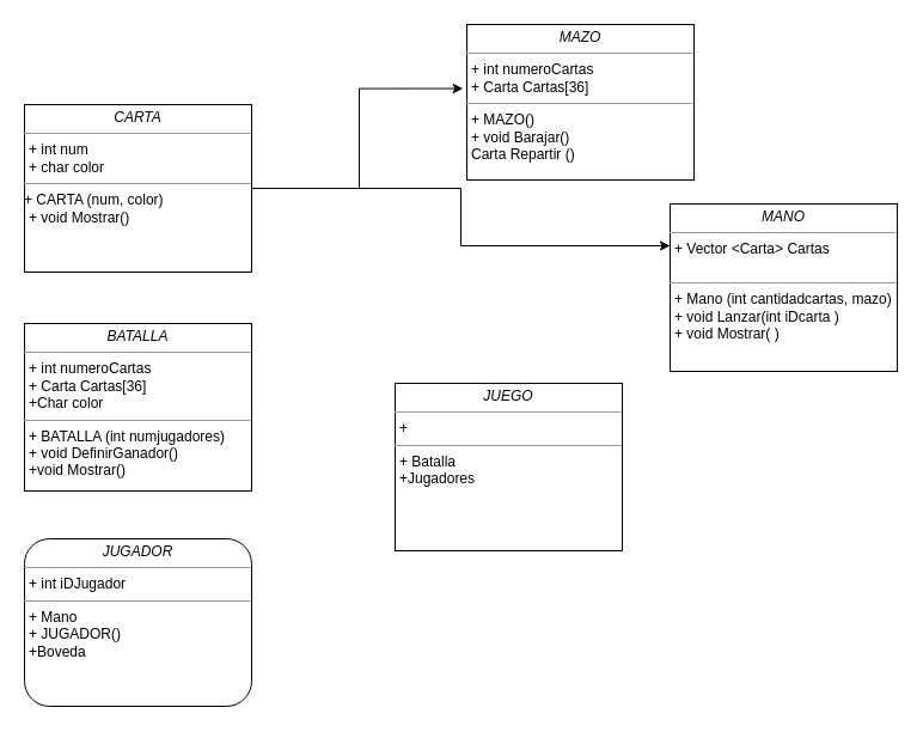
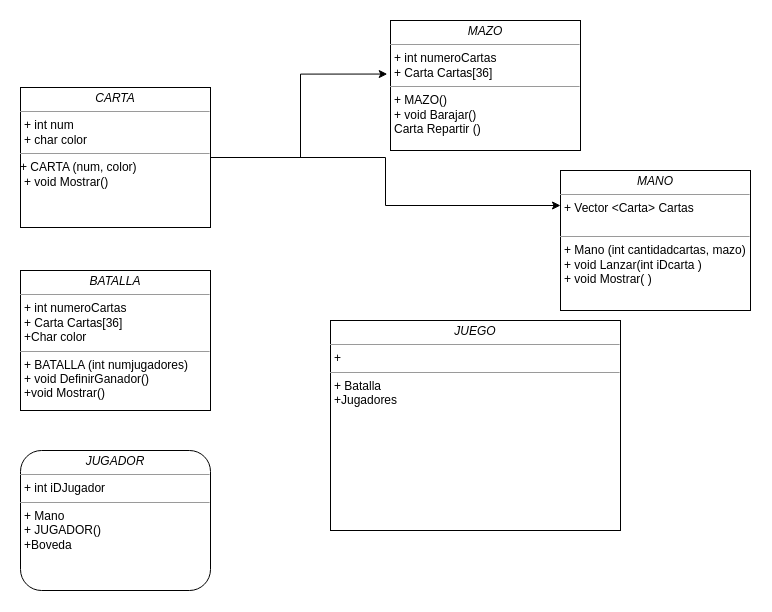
  <mxCell id="0" />
  <mxCell id="1" parent="0" />
- <mxCell id="2" value="&lt;p style=&quot;margin:0px;margin-top:4px;text-align:center;&quot;&gt;&lt;i&gt;JUEGO&lt;/i&gt;&lt;/p&gt;&lt;hr size=&quot;1&quot;&gt;&lt;p style=&quot;margin:0px;margin-left:4px;&quot;&gt;+&amp;nbsp;&lt;/p&gt;&lt;hr size=&quot;1&quot;&gt;&lt;p style=&quot;margin:0px;margin-left:4px;&quot;&gt;+ Batalla&lt;/p&gt;&lt;p style=&quot;margin:0px;margin-left:4px;&quot;&gt;+Jugadores&lt;/p&gt;" style="verticalAlign=top;align=left;overflow=fill;fontSize=12;fontFamily=Helvetica;html=1;rounded=0;shadow=0;comic=0;labelBackgroundColor=none;strokeWidth=1" vertex="1" parent="1"><mxGeometry x="330" y="320" width="190" height="140" as="geometry" /></mxCell>
+ <mxCell id="2" value="&lt;p style=&quot;margin:0px;margin-top:4px;text-align:center;&quot;&gt;&lt;i&gt;JUEGO&lt;/i&gt;&lt;/p&gt;&lt;hr size=&quot;1&quot;&gt;&lt;p style=&quot;margin:0px;margin-left:4px;&quot;&gt;+&amp;nbsp;&lt;/p&gt;&lt;hr size=&quot;1&quot;&gt;&lt;p style=&quot;margin:0px;margin-left:4px;&quot;&gt;+ Batalla&lt;/p&gt;&lt;p style=&quot;margin:0px;margin-left:4px;&quot;&gt;+Jugadores&lt;/p&gt;" style="verticalAlign=top;align=left;overflow=fill;fontSize=12;fontFamily=Helvetica;html=1;rounded=0;shadow=0;comic=0;labelBackgroundColor=none;strokeWidth=1" vertex="1" parent="1"><mxGeometry x="330" y="320" width="290" height="210" as="geometry" /></mxCell>
  <mxCell id="3" style="edgeStyle=orthogonalEdgeStyle;rounded=0;orthogonalLoop=1;jettySize=auto;html=1;exitX=1;exitY=0.5;exitDx=0;exitDy=0;entryX=0;entryY=0.25;entryDx=0;entryDy=0;" edge="1" parent="1" source="4" target="7"><mxGeometry relative="1" as="geometry" /></mxCell>
  <mxCell id="4" value="&lt;p style=&quot;margin:0px;margin-top:4px;text-align:center;&quot;&gt;&lt;i&gt;CARTA&lt;/i&gt;&lt;/p&gt;&lt;hr size=&quot;1&quot;&gt;&lt;p style=&quot;margin:0px;margin-left:4px;&quot;&gt;+ int num&lt;br&gt;+ char color&lt;/p&gt;&lt;hr size=&quot;1&quot;&gt;+ CARTA (num, color)&amp;nbsp;&lt;br&gt;&lt;p style=&quot;margin:0px;margin-left:4px;&quot;&gt;+ void Mostrar()&lt;/p&gt;" style="verticalAlign=top;align=left;overflow=fill;fontSize=12;fontFamily=Helvetica;html=1;rounded=0;shadow=0;comic=0;labelBackgroundColor=none;strokeWidth=1" vertex="1" parent="1"><mxGeometry x="20" y="87" width="190" height="140" as="geometry" /></mxCell>
  <mxCell id="5" value="&lt;p style=&quot;margin:0px;margin-top:4px;text-align:center;&quot;&gt;&lt;i&gt;BATALLA&lt;/i&gt;&lt;/p&gt;&lt;hr size=&quot;1&quot;&gt;&lt;p style=&quot;margin:0px;margin-left:4px;&quot;&gt;+ int numeroCartas&lt;br&gt;+ Carta Cartas[36]&lt;/p&gt;&lt;p style=&quot;margin:0px;margin-left:4px;&quot;&gt;+Char color&lt;/p&gt;&lt;hr size=&quot;1&quot;&gt;&lt;p style=&quot;margin:0px;margin-left:4px;&quot;&gt;+ BATALLA (int numjugadores)&lt;br&gt;+ void DefinirGanador()&lt;/p&gt;&lt;p style=&quot;margin:0px;margin-left:4px;&quot;&gt;+void Mostrar()&lt;/p&gt;" style="verticalAlign=top;align=left;overflow=fill;fontSize=12;fontFamily=Helvetica;html=1;rounded=0;shadow=0;comic=0;labelBackgroundColor=none;strokeWidth=1" vertex="1" parent="1"><mxGeometry x="20" y="270" width="190" height="140" as="geometry" /></mxCell>
  <mxCell id="6" value="&lt;p style=&quot;margin:0px;margin-top:4px;text-align:center;&quot;&gt;&lt;i&gt;JUGADOR&lt;/i&gt;&lt;/p&gt;&lt;hr size=&quot;1&quot;&gt;&lt;p style=&quot;margin:0px;margin-left:4px;&quot;&gt;+ int iDJugador&lt;br&gt;&lt;/p&gt;&lt;hr size=&quot;1&quot;&gt;&lt;p style=&quot;margin:0px;margin-left:4px;&quot;&gt;+ Mano&lt;br&gt;+ JUGADOR()&lt;/p&gt;&lt;p style=&quot;margin:0px;margin-left:4px;&quot;&gt;+Boveda&lt;/p&gt;" style="verticalAlign=top;align=left;overflow=fill;fontSize=12;fontFamily=Helvetica;html=1;shadow=0;comic=0;labelBackgroundColor=none;strokeWidth=1;rounded=1;" vertex="1" parent="1"><mxGeometry x="20" y="450" width="190" height="140" as="geometry" /></mxCell>
  <mxCell id="7" value="&lt;p style=&quot;margin:0px;margin-top:4px;text-align:center;&quot;&gt;&lt;i&gt;MANO&lt;/i&gt;&lt;/p&gt;&lt;hr size=&quot;1&quot;&gt;&lt;p style=&quot;margin:0px;margin-left:4px;&quot;&gt;+ Vector &amp;lt;Carta&amp;gt; Cartas&amp;nbsp;&lt;br&gt;&lt;br&gt;&lt;/p&gt;&lt;hr size=&quot;1&quot;&gt;&lt;p style=&quot;margin:0px;margin-left:4px;&quot;&gt;+ Mano (int cantidadcartas, mazo)&amp;nbsp;&lt;br&gt;+ void Lanzar(int iDcarta )&lt;/p&gt;&lt;p style=&quot;margin:0px;margin-left:4px;&quot;&gt;+ void Mostrar( )&lt;/p&gt;" style="verticalAlign=top;align=left;overflow=fill;fontSize=12;fontFamily=Helvetica;html=1;rounded=0;shadow=0;comic=0;labelBackgroundColor=none;strokeWidth=1" vertex="1" parent="1"><mxGeometry x="560" y="170" width="190" height="140" as="geometry" /></mxCell>
  <mxCell id="8" value="&lt;p style=&quot;margin:0px;margin-top:4px;text-align:center;&quot;&gt;&lt;i&gt;MAZO&lt;/i&gt;&lt;/p&gt;&lt;hr size=&quot;1&quot;&gt;&lt;p style=&quot;margin:0px;margin-left:4px;&quot;&gt;+ int numeroCartas&lt;br&gt;+ Carta Cartas[36]&lt;/p&gt;&lt;hr size=&quot;1&quot;&gt;&lt;p style=&quot;margin:0px;margin-left:4px;&quot;&gt;+ MAZO()&lt;br&gt;+ void Barajar()&amp;nbsp;&lt;/p&gt;&lt;p style=&quot;margin:0px;margin-left:4px;&quot;&gt;&lt;span style=&quot;background-color: transparent; color: light-dark(rgb(0, 0, 0), rgb(255, 255, 255));&quot;&gt;Carta Repartir ()&lt;/span&gt;&lt;/p&gt;" style="verticalAlign=top;align=left;overflow=fill;fontSize=12;fontFamily=Helvetica;html=1;rounded=0;shadow=0;comic=0;labelBackgroundColor=none;strokeWidth=1" vertex="1" parent="1"><mxGeometry x="390" y="20" width="190" height="130" as="geometry" /></mxCell>
  <mxCell id="9" style="edgeStyle=orthogonalEdgeStyle;rounded=0;orthogonalLoop=1;jettySize=auto;html=1;exitX=1;exitY=0.5;exitDx=0;exitDy=0;entryX=-0.017;entryY=0.412;entryDx=0;entryDy=0;entryPerimeter=0;" edge="1" parent="1" source="4" target="8"><mxGeometry relative="1" as="geometry" /></mxCell>
